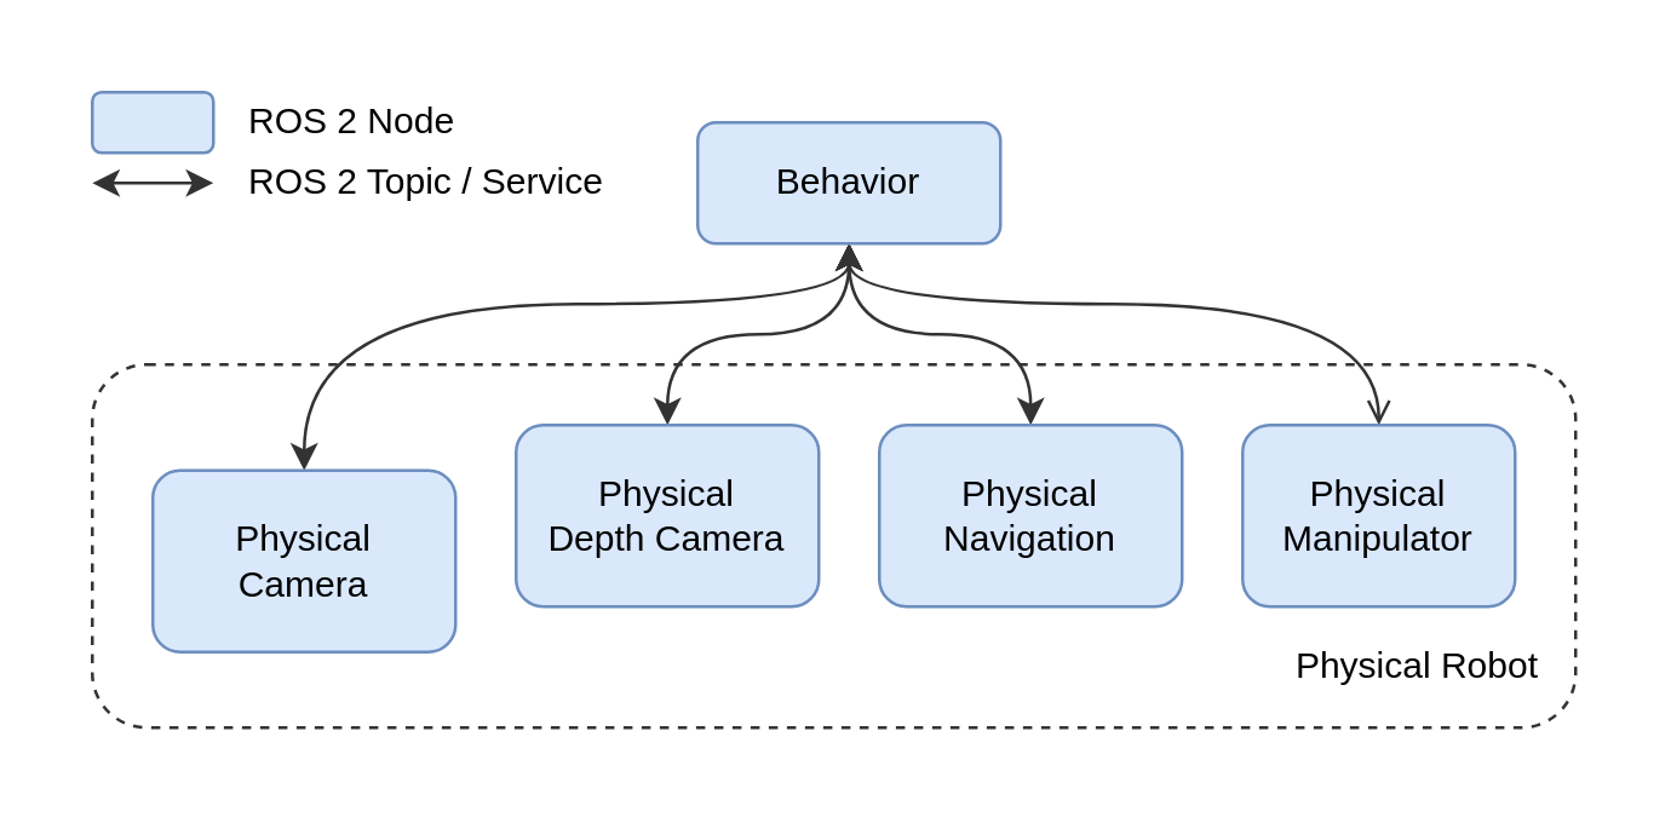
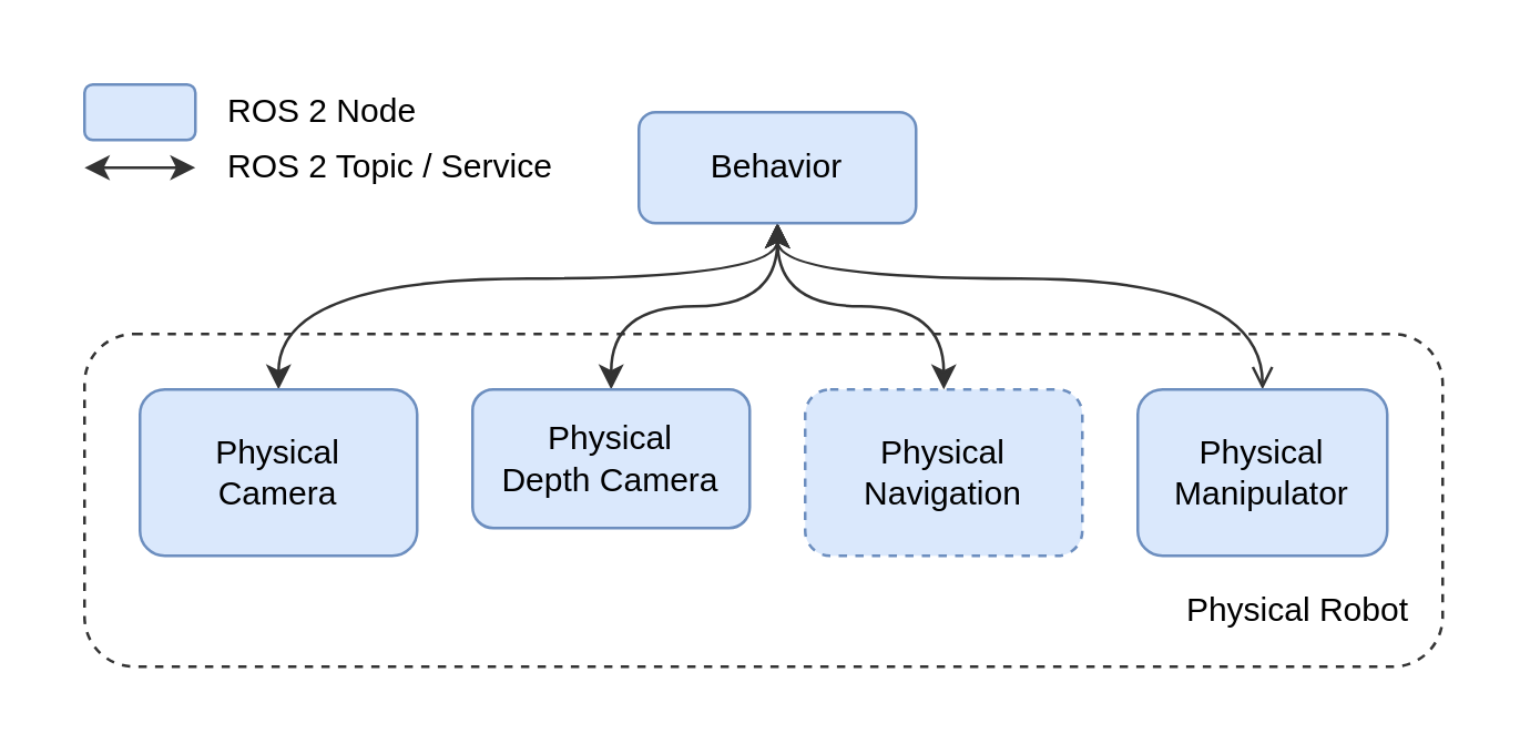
  <mxCell id="0" />
  <mxCell id="1" parent="0" />
  <mxCell id="2" value="" style="rounded=0;whiteSpace=wrap;html=1;strokeColor=none;" parent="1" vertex="1"><mxGeometry x="20" y="20" width="510" height="230" as="geometry" /></mxCell>
  <mxCell id="3" value="" style="rounded=1;whiteSpace=wrap;html=1;dashed=1;fillColor=none;strokeColor=#333333;" parent="1" vertex="1"><mxGeometry x="30" y="120" width="490" height="120" as="geometry" /></mxCell>
  <mxCell id="4" style="edgeStyle=orthogonalEdgeStyle;rounded=0;orthogonalLoop=1;jettySize=auto;html=1;entryX=0.5;entryY=0;entryDx=0;entryDy=0;exitX=0.5;exitY=1;exitDx=0;exitDy=0;curved=1;startArrow=classic;startFill=1;strokeColor=#333333;" parent="1" source="8" target="9" edge="1"><mxGeometry relative="1" as="geometry"><Array as="points"><mxPoint x="280" y="100" /><mxPoint x="100" y="100" /></Array></mxGeometry></mxCell>
  <mxCell id="5" style="edgeStyle=orthogonalEdgeStyle;curved=1;rounded=0;orthogonalLoop=1;jettySize=auto;html=1;entryX=0.5;entryY=0;entryDx=0;entryDy=0;startArrow=classic;startFill=1;strokeColor=#333333;" parent="1" source="8" target="12" edge="1"><mxGeometry relative="1" as="geometry" /></mxCell>
  <mxCell id="6" style="edgeStyle=orthogonalEdgeStyle;curved=1;rounded=0;orthogonalLoop=1;jettySize=auto;html=1;startArrow=classic;startFill=1;strokeColor=#333333;" parent="1" source="8" target="10" edge="1"><mxGeometry relative="1" as="geometry" /></mxCell>
  <mxCell id="7" style="edgeStyle=orthogonalEdgeStyle;curved=1;rounded=0;orthogonalLoop=1;jettySize=auto;html=1;startArrow=classic;startFill=1;strokeColor=#333333;endArrow=open;" parent="1" source="8" target="11" edge="1"><mxGeometry relative="1" as="geometry"><Array as="points"><mxPoint x="280" y="100" /><mxPoint x="455" y="100" /></Array></mxGeometry></mxCell>
  <mxCell id="8" value="Behavior" style="rounded=1;whiteSpace=wrap;html=1;fillColor=#dae8fc;strokeColor=#6c8ebf;" parent="1" vertex="1"><mxGeometry x="230" y="40" width="100" height="40" as="geometry" /></mxCell>
- <mxCell id="9" value="Physical&lt;br&gt;Camera" style="rounded=1;whiteSpace=wrap;html=1;fillColor=#dae8fc;strokeColor=#6c8ebf;" parent="1" vertex="1"><mxGeometry x="50" y="155" width="100" height="60" as="geometry" /></mxCell>
- <mxCell id="10" value="Physical&lt;br&gt;Navigation" style="rounded=1;whiteSpace=wrap;html=1;fillColor=#dae8fc;strokeColor=#6c8ebf;" parent="1" vertex="1"><mxGeometry x="290" y="140" width="100" height="60" as="geometry" /></mxCell>
+ <mxCell id="9" value="Physical&lt;br&gt;Camera" style="rounded=1;whiteSpace=wrap;html=1;fillColor=#dae8fc;strokeColor=#6c8ebf;" parent="1" vertex="1"><mxGeometry x="50" y="140" width="100" height="60" as="geometry" /></mxCell>
+ <mxCell id="10" value="Physical&lt;br&gt;Navigation" style="rounded=1;whiteSpace=wrap;html=1;fillColor=#dae8fc;strokeColor=#6c8ebf;dashed=1;" parent="1" vertex="1"><mxGeometry x="290" y="140" width="100" height="60" as="geometry" /></mxCell>
  <mxCell id="11" value="Physical&lt;br&gt;Manipulator" style="rounded=1;whiteSpace=wrap;html=1;fillColor=#dae8fc;strokeColor=#6c8ebf;" parent="1" vertex="1"><mxGeometry x="410" y="140" width="90" height="60" as="geometry" /></mxCell>
- <mxCell id="12" value="Physical&lt;br&gt;Depth Camera" style="rounded=1;whiteSpace=wrap;html=1;fillColor=#dae8fc;strokeColor=#6c8ebf;" parent="1" vertex="1"><mxGeometry x="170" y="140" width="100" height="60" as="geometry" /></mxCell>
+ <mxCell id="12" value="Physical&lt;br&gt;Depth Camera" style="rounded=1;whiteSpace=wrap;html=1;fillColor=#dae8fc;strokeColor=#6c8ebf;" parent="1" vertex="1"><mxGeometry x="170" y="140" width="100" height="50" as="geometry" /></mxCell>
  <mxCell id="13" value="Physical Robot" style="text;html=1;strokeColor=none;fillColor=none;align=right;verticalAlign=middle;whiteSpace=wrap;rounded=0;dashed=1;" parent="1" vertex="1"><mxGeometry x="210" y="210" width="300" height="20" as="geometry" /></mxCell>
  <mxCell id="14" value="" style="rounded=1;whiteSpace=wrap;html=1;fillColor=#dae8fc;strokeColor=#6c8ebf;" parent="1" vertex="1"><mxGeometry x="30" y="30" width="40" height="20" as="geometry" /></mxCell>
  <mxCell id="15" value="ROS 2 Node" style="text;html=1;strokeColor=none;fillColor=none;align=left;verticalAlign=middle;whiteSpace=wrap;rounded=0;" parent="1" vertex="1"><mxGeometry x="80" y="30" width="80" height="20" as="geometry" /></mxCell>
  <mxCell id="16" value="" style="endArrow=classic;html=1;endFill=1;startArrow=classic;startFill=1;strokeColor=#333333;" parent="1" edge="1"><mxGeometry width="50" height="50" relative="1" as="geometry"><mxPoint x="30" y="60" as="sourcePoint" /><mxPoint x="70" y="60" as="targetPoint" /></mxGeometry></mxCell>
  <mxCell id="17" value="ROS 2 Topic / Service" style="text;html=1;strokeColor=none;fillColor=none;align=left;verticalAlign=middle;whiteSpace=wrap;rounded=0;" parent="1" vertex="1"><mxGeometry x="80" y="50" width="130" height="20" as="geometry" /></mxCell>
